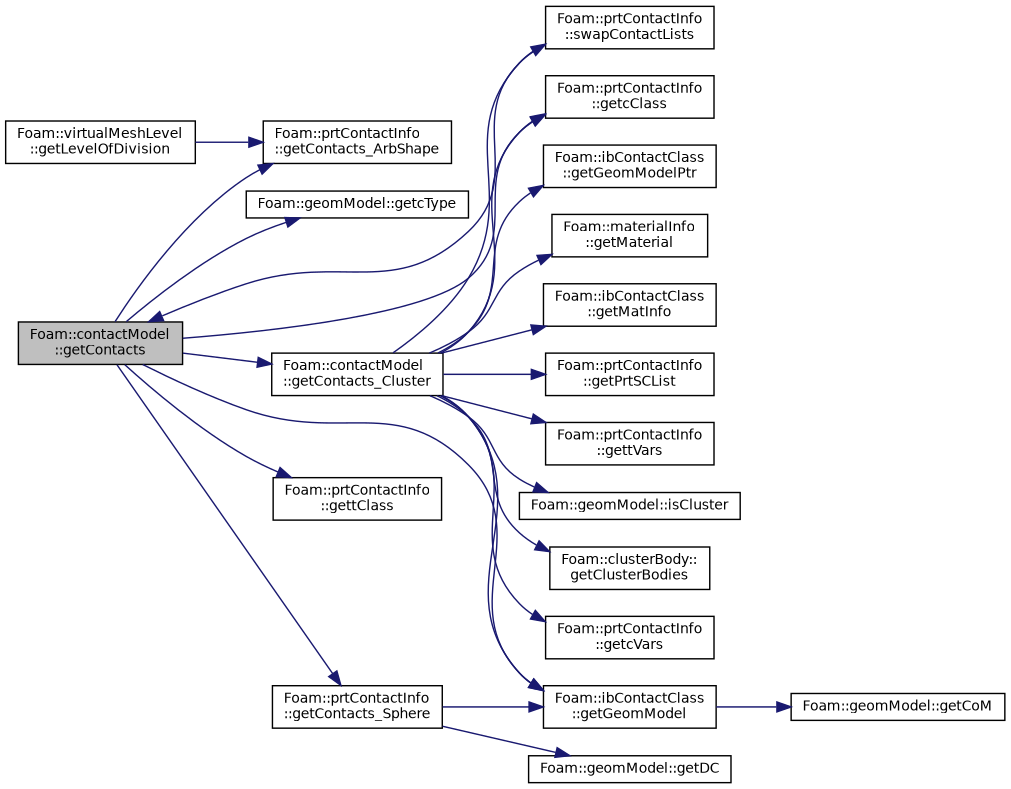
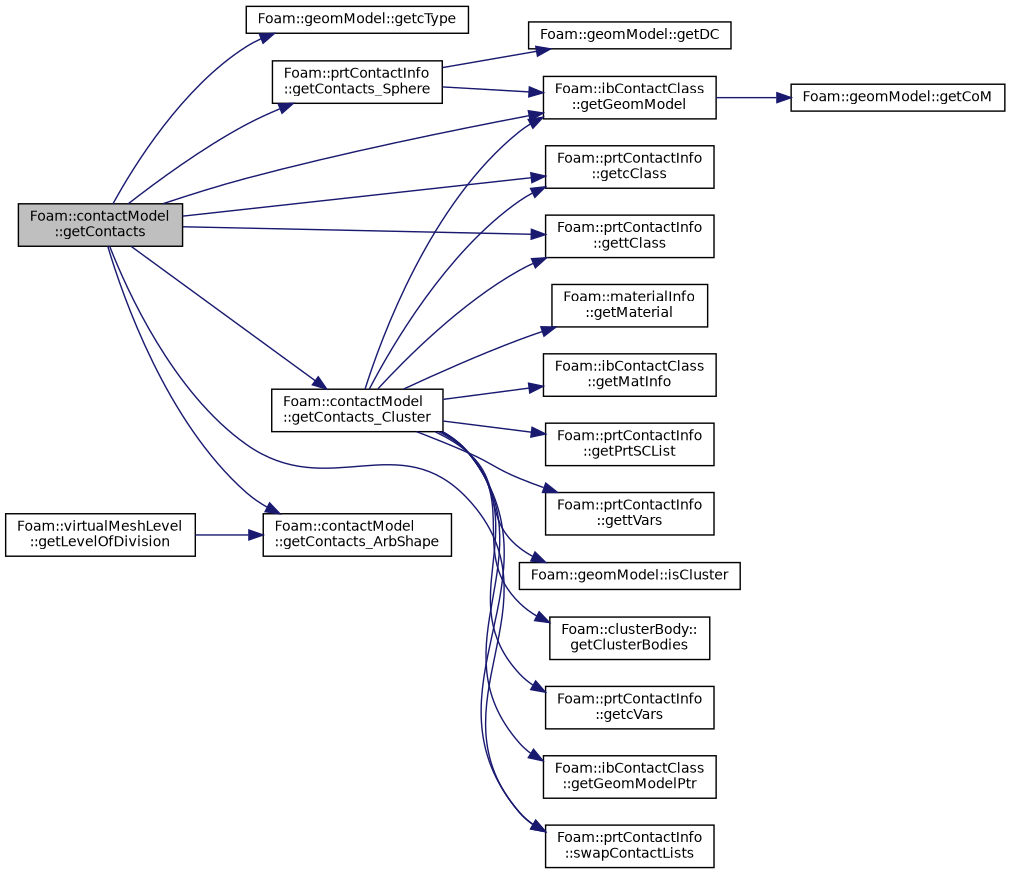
  digraph {
    rankdir=LR
    node [color=black fillcolor=white fontname=Helvetica fontsize=10 shape=record style=filled]
    edge [color=midnightblue fontname=Helvetica fontsize=10 labelfontname=Helvetica labelfontsize=10 style=solid]
    n1 [fillcolor=grey75 fontcolor=black height=0.2 label="Foam::contactModel\l::getContacts" width=0.4]
    n2 [height=0.2 label="Foam::prtContactInfo\l::getcClass" width=0.4]
-   n3 [height=0.2 label="Foam::prtContactInfo\l::getContacts_ArbShape" width=0.4]
+   n3 [height=0.2 label="Foam::contactModel\l::getContacts_ArbShape" width=0.4]
    n4 [height=0.2 label="Foam::contactModel\l::getContacts_Cluster" width=0.4]
    n5 [height=0.2 label="Foam::ibContactClass\l::getGeomModel" width=0.4]
    n6 [height=0.2 label="Foam::prtContactInfo\l::gettClass" width=0.4]
    n7 [height=0.2 label="Foam::prtContactInfo\l::swapContactLists" width=0.4]
    n8 [height=0.2 label="Foam::prtContactInfo\l::getContacts_Sphere" width=0.4]
    n9 [height=0.2 label="Foam::geomModel::getcType" width=0.4]
    n10 [height=0.2 label="Foam::clusterBody::\lgetClusterBodies" width=0.4]
    n11 [height=0.2 label="Foam::prtContactInfo\l::getcVars" width=0.4]
    n12 [height=0.2 label="Foam::ibContactClass\l::getGeomModelPtr" width=0.4]
    n13 [height=0.2 label="Foam::materialInfo\l::getMaterial" width=0.4]
    n14 [height=0.2 label="Foam::ibContactClass\l::getMatInfo" width=0.4]
    n15 [height=0.2 label="Foam::prtContactInfo\l::getPrtSCList" width=0.4]
    n16 [height=0.2 label="Foam::prtContactInfo\l::gettVars" width=0.4]
    n17 [height=0.2 label="Foam::geomModel::isCluster" width=0.4]
    n18 [height=0.2 label="Foam::geomModel::getCoM" width=0.4]
    n19 [height=0.2 label="Foam::geomModel::getDC" width=0.4]
    n20 [height=0.2 label="Foam::virtualMeshLevel\l::getLevelOfDivision" width=0.4]
    n1 -> n2
    n1 -> n3
    n1 -> n4
    n1 -> n5
    n1 -> n6
-   n7 -> n1
+   n1 -> n7
    n1 -> n8
    n1 -> n9
    n4 -> n2
    n4 -> n5
+   n4 -> n6
    n4 -> n7
    n4 -> n10
    n4 -> n11
    n4 -> n12
    n4 -> n13
    n4 -> n14
    n4 -> n15
    n4 -> n16
    n4 -> n17
    n5 -> n18
    n8 -> n5
    n8 -> n19
    n20 -> n3
  }
